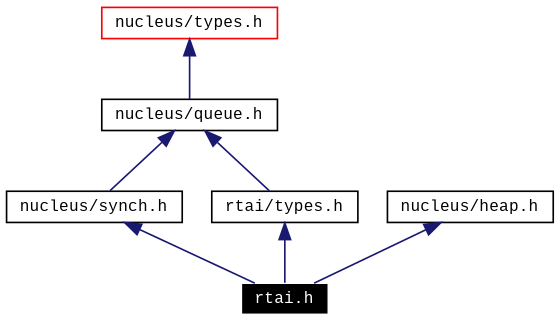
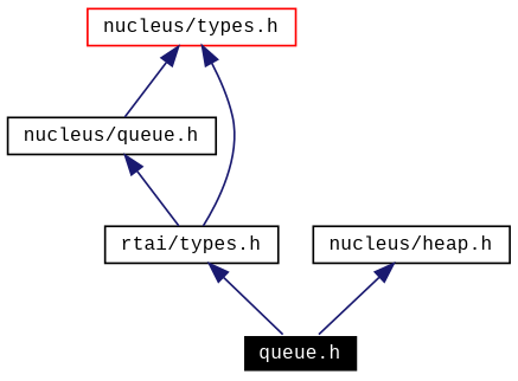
  digraph {
    fontname="Liberation Mono"
    node [color=black fontname="Liberation Mono" fontsize=10 shape=record]
    edge [color=midnightblue dir=back fontname="Liberation Mono" fontsize=10 labelfontname=Helvetica labelfontsize=10 style=solid]
-   n1 [color=white fillcolor=black fontcolor=white height=0.2 label="rtai.h" style=filled width=0.4]
-   n2 [height=0.2 label="nucleus/synch.h" width=0.4]
+   n1 [color=white fillcolor=black fontcolor=white height=0.2 label="queue.h" style=filled width=0.4]
    n3 [height=0.2 label="nucleus/queue.h" width=0.4]
    n4 [height=0.2 label="rtai/types.h" width=0.4]
    n5 [height=0.2 label="nucleus/heap.h" width=0.4]
    n6 [color=red height=0.2 label="nucleus/types.h" width=0.4]
-   n2 -> n1
-   n3 -> n2
    n3 -> n4
    n4 -> n1
    n5 -> n1
    n6 -> n3
+   n6 -> n4
  }
